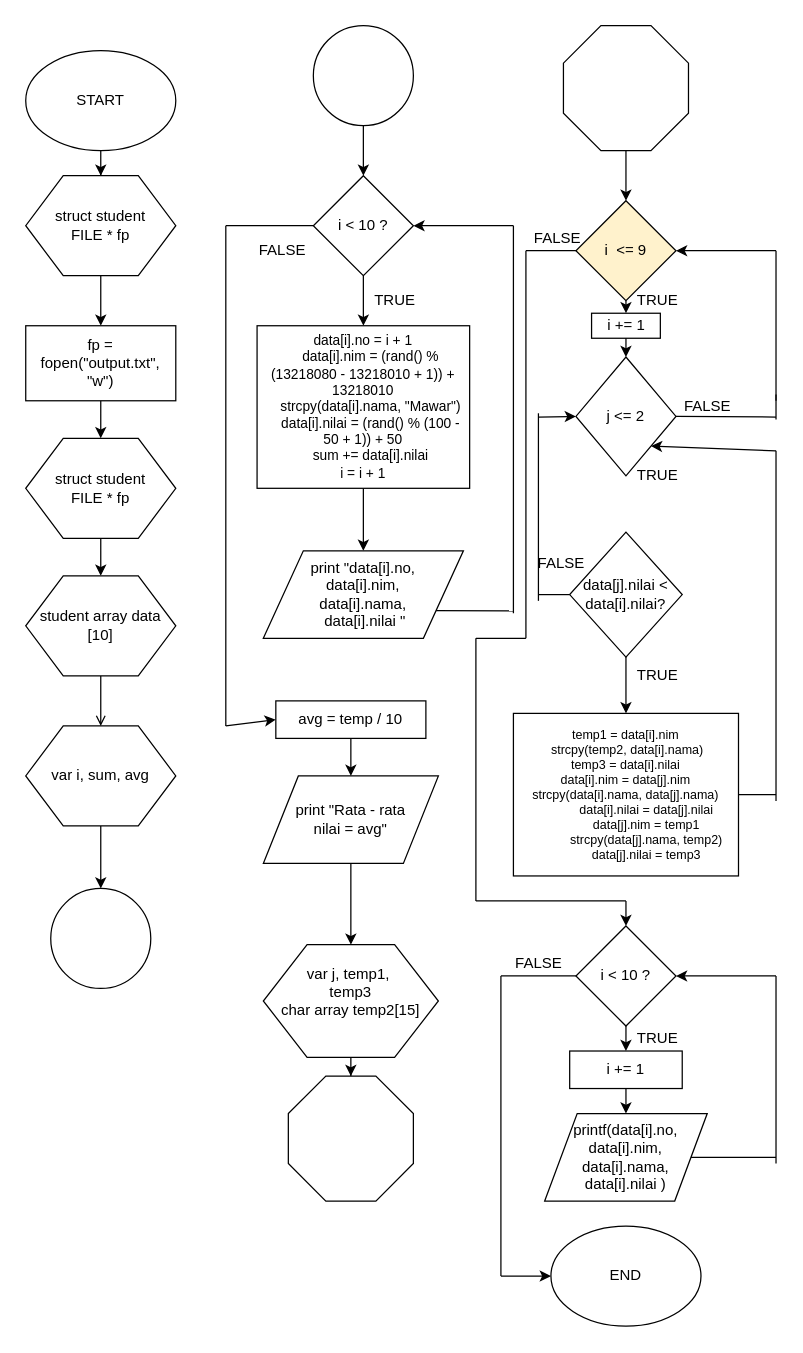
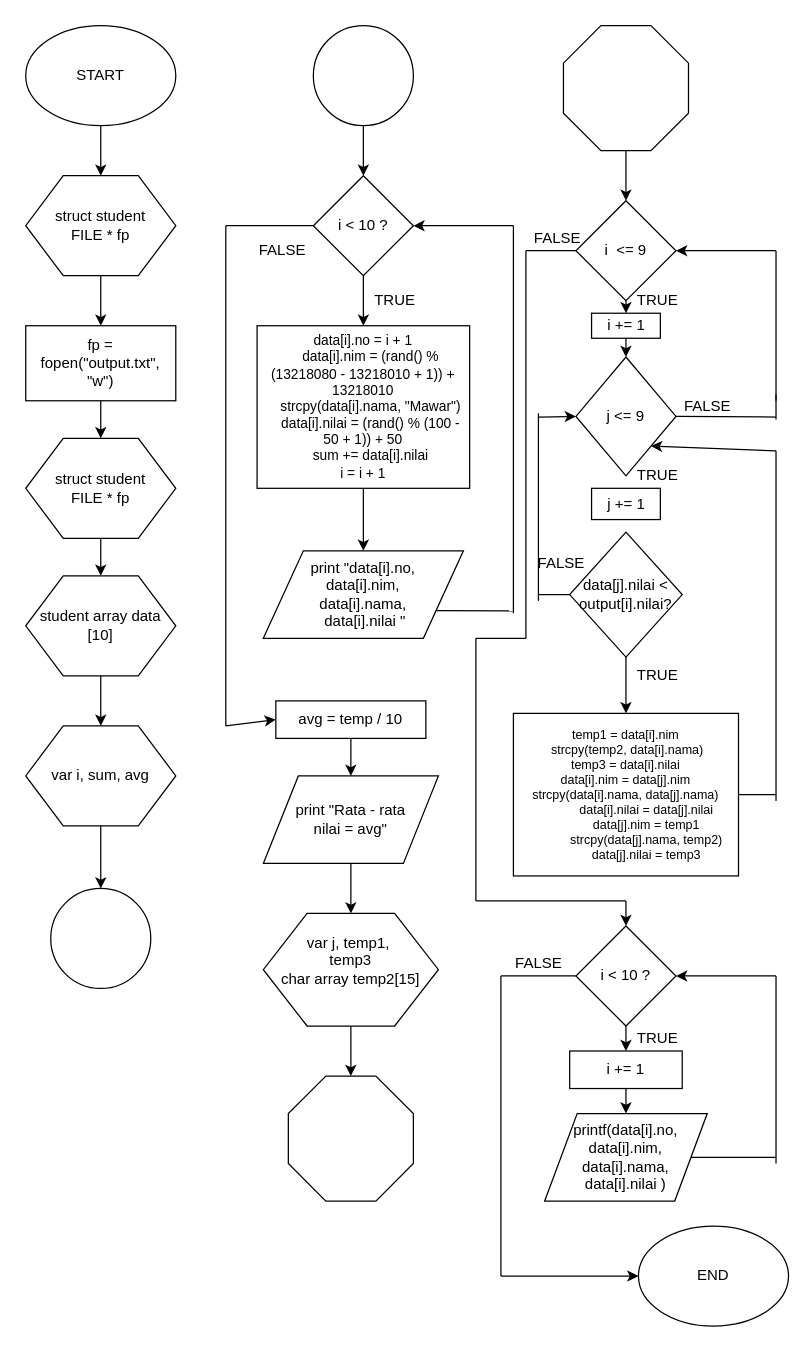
  <mxCell id="0" />
  <mxCell id="1" parent="0" />
  <mxCell id="2" value="" style="edgeStyle=orthogonalEdgeStyle;rounded=0;orthogonalLoop=1;jettySize=auto;html=1;" parent="1" source="3" target="5" edge="1"><mxGeometry relative="1" as="geometry" /></mxCell>
- <mxCell id="3" value="START" style="ellipse;whiteSpace=wrap;html=1;" parent="1" vertex="1"><mxGeometry x="20" y="40" width="120" height="80" as="geometry" /></mxCell>
+ <mxCell id="3" value="START" style="ellipse;whiteSpace=wrap;html=1;" parent="1" vertex="1"><mxGeometry x="20" y="20" width="120" height="80" as="geometry" /></mxCell>
  <mxCell id="4" value="" style="edgeStyle=orthogonalEdgeStyle;rounded=0;orthogonalLoop=1;jettySize=auto;html=1;" parent="1" source="5" target="7" edge="1"><mxGeometry relative="1" as="geometry" /></mxCell>
  <mxCell id="5" value="struct student&lt;br&gt;FILE * fp" style="shape=hexagon;perimeter=hexagonPerimeter2;whiteSpace=wrap;html=1;" parent="1" vertex="1"><mxGeometry x="20" y="140" width="120" height="80" as="geometry" /></mxCell>
  <mxCell id="6" value="" style="edgeStyle=orthogonalEdgeStyle;rounded=0;orthogonalLoop=1;jettySize=auto;html=1;" parent="1" source="7" target="9" edge="1"><mxGeometry relative="1" as="geometry" /></mxCell>
  <mxCell id="7" value="fp = fopen(&quot;output.txt&quot;, &quot;w&quot;)" style="rounded=0;whiteSpace=wrap;html=1;" parent="1" vertex="1"><mxGeometry x="20" y="260" width="120" height="60" as="geometry" /></mxCell>
  <mxCell id="8" value="" style="edgeStyle=orthogonalEdgeStyle;rounded=0;orthogonalLoop=1;jettySize=auto;html=1;" parent="1" source="9" target="11" edge="1"><mxGeometry relative="1" as="geometry" /></mxCell>
  <mxCell id="9" value="struct student&lt;br&gt;FILE * fp" style="shape=hexagon;perimeter=hexagonPerimeter2;whiteSpace=wrap;html=1;" parent="1" vertex="1"><mxGeometry x="20" y="350" width="120" height="80" as="geometry" /></mxCell>
- <mxCell id="10" value="" style="edgeStyle=orthogonalEdgeStyle;rounded=0;orthogonalLoop=1;jettySize=auto;html=1;endArrow=open;" parent="1" source="11" target="13" edge="1"><mxGeometry relative="1" as="geometry" /></mxCell>
+ <mxCell id="10" value="" style="edgeStyle=orthogonalEdgeStyle;rounded=0;orthogonalLoop=1;jettySize=auto;html=1;" parent="1" source="11" target="13" edge="1"><mxGeometry relative="1" as="geometry" /></mxCell>
  <mxCell id="11" value="student array data [10]" style="shape=hexagon;perimeter=hexagonPerimeter2;whiteSpace=wrap;html=1;" parent="1" vertex="1"><mxGeometry x="20" y="460" width="120" height="80" as="geometry" /></mxCell>
  <mxCell id="12" value="" style="edgeStyle=orthogonalEdgeStyle;rounded=0;orthogonalLoop=1;jettySize=auto;html=1;" parent="1" source="13" target="18" edge="1"><mxGeometry relative="1" as="geometry" /></mxCell>
  <mxCell id="13" value="var i, sum, avg" style="shape=hexagon;perimeter=hexagonPerimeter2;whiteSpace=wrap;html=1;" parent="1" vertex="1"><mxGeometry x="20" y="580" width="120" height="80" as="geometry" /></mxCell>
  <mxCell id="14" value="" style="edgeStyle=orthogonalEdgeStyle;rounded=0;orthogonalLoop=1;jettySize=auto;html=1;" parent="1" source="15" target="17" edge="1"><mxGeometry relative="1" as="geometry" /></mxCell>
  <mxCell id="15" value="i &amp;lt; 10 ?" style="rhombus;whiteSpace=wrap;html=1;" parent="1" vertex="1"><mxGeometry x="250" y="140" width="80" height="80" as="geometry" /></mxCell>
  <mxCell id="16" value="" style="edgeStyle=orthogonalEdgeStyle;rounded=0;orthogonalLoop=1;jettySize=auto;html=1;" parent="1" source="17" target="21" edge="1"><mxGeometry relative="1" as="geometry" /></mxCell>
  <mxCell id="17" value="&lt;div style=&quot;font-size: 11px&quot;&gt;&lt;font style=&quot;font-size: 11px&quot;&gt;data[i].no = i + 1&lt;/font&gt;&lt;/div&gt;&lt;div style=&quot;font-size: 11px&quot;&gt;&lt;font style=&quot;font-size: 11px&quot;&gt;&amp;nbsp; &amp;nbsp; data[i].nim = (rand() % (13218080 - 13218010 + 1)) + 13218010&lt;/font&gt;&lt;/div&gt;&lt;div style=&quot;font-size: 11px&quot;&gt;&lt;font style=&quot;font-size: 11px&quot;&gt;&amp;nbsp; &amp;nbsp; strcpy(data[i].nama, &quot;Mawar&quot;)&lt;/font&gt;&lt;/div&gt;&lt;div style=&quot;font-size: 11px&quot;&gt;&lt;font style=&quot;font-size: 11px&quot;&gt;&amp;nbsp; &amp;nbsp; data[i].nilai = (rand() % (100 - 50 + 1)) + 50&lt;/font&gt;&lt;/div&gt;&lt;div style=&quot;font-size: 11px&quot;&gt;&lt;font style=&quot;font-size: 11px&quot;&gt;&amp;nbsp; &amp;nbsp; sum += data[i].nilai&lt;/font&gt;&lt;/div&gt;&lt;div style=&quot;font-size: 11px&quot;&gt;&lt;font style=&quot;font-size: 11px&quot;&gt;i = i + 1&lt;/font&gt;&lt;/div&gt;" style="rounded=0;whiteSpace=wrap;html=1;" parent="1" vertex="1"><mxGeometry x="205" y="260" width="170" height="130" as="geometry" /></mxCell>
  <mxCell id="18" value="" style="ellipse;whiteSpace=wrap;html=1;aspect=fixed;" parent="1" vertex="1"><mxGeometry x="40" y="710" width="80" height="80" as="geometry" /></mxCell>
  <mxCell id="19" value="" style="edgeStyle=orthogonalEdgeStyle;rounded=0;orthogonalLoop=1;jettySize=auto;html=1;" parent="1" source="20" target="15" edge="1"><mxGeometry relative="1" as="geometry" /></mxCell>
  <mxCell id="20" value="" style="ellipse;whiteSpace=wrap;html=1;aspect=fixed;" parent="1" vertex="1"><mxGeometry x="250" y="20" width="80" height="80" as="geometry" /></mxCell>
  <mxCell id="21" value="&lt;span style=&quot;white-space: normal&quot;&gt;print &quot;data[i].no, &lt;br&gt;data[i].nim, &lt;br&gt;data[i].nama,&lt;br&gt;&amp;nbsp;data[i].nilai &quot;&lt;/span&gt;" style="shape=parallelogram;perimeter=parallelogramPerimeter;whiteSpace=wrap;html=1;" parent="1" vertex="1"><mxGeometry x="210" y="440" width="160" height="70" as="geometry" /></mxCell>
  <mxCell id="22" value="avg = temp / 10" style="rounded=0;whiteSpace=wrap;html=1;" parent="1" vertex="1"><mxGeometry x="220" y="560" width="120" height="30" as="geometry" /></mxCell>
  <mxCell id="23" value="" style="edgeStyle=orthogonalEdgeStyle;rounded=0;orthogonalLoop=1;jettySize=auto;html=1;" parent="1" source="24" target="26" edge="1"><mxGeometry relative="1" as="geometry" /></mxCell>
  <mxCell id="24" value="print &quot;Rata - rata &lt;br&gt;nilai = avg&quot;" style="shape=parallelogram;perimeter=parallelogramPerimeter;whiteSpace=wrap;html=1;" parent="1" vertex="1"><mxGeometry x="210" y="620" width="140" height="70" as="geometry" /></mxCell>
  <mxCell id="25" value="" style="edgeStyle=orthogonalEdgeStyle;rounded=0;orthogonalLoop=1;jettySize=auto;html=1;" parent="1" source="26" target="27" edge="1"><mxGeometry relative="1" as="geometry" /></mxCell>
- <mxCell id="26" value="&lt;div&gt;var j,&amp;nbsp;&lt;span&gt;temp1,&amp;nbsp;&lt;/span&gt;&lt;/div&gt;temp3&lt;div&gt;char array temp2[15]&lt;/div&gt;&lt;div&gt;&lt;br&gt;&lt;/div&gt;" style="shape=hexagon;perimeter=hexagonPerimeter2;whiteSpace=wrap;html=1;" parent="1" vertex="1"><mxGeometry x="210" y="755" width="140" height="90" as="geometry" /></mxCell>
+ <mxCell id="26" value="&lt;div&gt;var j,&amp;nbsp;&lt;span&gt;temp1,&amp;nbsp;&lt;/span&gt;&lt;/div&gt;temp3&lt;div&gt;char array temp2[15]&lt;/div&gt;&lt;div&gt;&lt;br&gt;&lt;/div&gt;" style="shape=hexagon;perimeter=hexagonPerimeter2;whiteSpace=wrap;html=1;" parent="1" vertex="1"><mxGeometry x="210" y="730" width="140" height="90" as="geometry" /></mxCell>
  <mxCell id="27" value="" style="whiteSpace=wrap;html=1;shape=mxgraph.basic.octagon2;align=center;verticalAlign=middle;dx=15;" parent="1" vertex="1"><mxGeometry x="230" y="860" width="100" height="100" as="geometry" /></mxCell>
  <mxCell id="28" value="" style="edgeStyle=orthogonalEdgeStyle;rounded=0;orthogonalLoop=1;jettySize=auto;html=1;" parent="1" source="29" target="30" edge="1"><mxGeometry relative="1" as="geometry" /></mxCell>
  <mxCell id="29" value="" style="whiteSpace=wrap;html=1;shape=mxgraph.basic.octagon2;align=center;verticalAlign=middle;dx=15;" parent="1" vertex="1"><mxGeometry x="450" y="20" width="100" height="100" as="geometry" /></mxCell>
- <mxCell id="30" value="i&amp;nbsp; &amp;lt;= 9" style="rhombus;whiteSpace=wrap;html=1;fillColor=#fff2cc;" parent="1" vertex="1"><mxGeometry x="460" y="160" width="80" height="80" as="geometry" /></mxCell>
- <mxCell id="31" value="j &amp;lt;= 2" style="rhombus;whiteSpace=wrap;html=1;" parent="1" vertex="1"><mxGeometry x="460" y="285" width="80" height="95" as="geometry" /></mxCell>
+ <mxCell id="30" value="i&amp;nbsp; &amp;lt;= 9" style="rhombus;whiteSpace=wrap;html=1;" parent="1" vertex="1"><mxGeometry x="460" y="160" width="80" height="80" as="geometry" /></mxCell>
+ <mxCell id="31" value="j &amp;lt;= 9" style="rhombus;whiteSpace=wrap;html=1;" parent="1" vertex="1"><mxGeometry x="460" y="285" width="80" height="95" as="geometry" /></mxCell>
  <mxCell id="32" value="" style="edgeStyle=orthogonalEdgeStyle;rounded=0;orthogonalLoop=1;jettySize=auto;html=1;" parent="1" source="33" target="34" edge="1"><mxGeometry relative="1" as="geometry" /></mxCell>
- <mxCell id="33" value="data[j].nilai &amp;lt; data[i].nilai?" style="rhombus;whiteSpace=wrap;html=1;" parent="1" vertex="1"><mxGeometry x="455" y="425" width="90" height="100" as="geometry" /></mxCell>
+ <mxCell id="33" value="data[j].nilai &amp;lt; output[i].nilai?" style="rhombus;whiteSpace=wrap;html=1;" parent="1" vertex="1"><mxGeometry x="455" y="425" width="90" height="100" as="geometry" /></mxCell>
  <mxCell id="34" value="&lt;div style=&quot;font-size: 10px&quot;&gt;&lt;div&gt;temp1 = data[i].nim&lt;/div&gt;&lt;div&gt;&amp;nbsp;strcpy(temp2, data[i].nama)&lt;/div&gt;&lt;div&gt;temp3 = data[i].nilai&lt;/div&gt;&lt;div&gt;data[i].nim = data[j].nim&lt;/div&gt;&lt;div&gt;strcpy(data[i].nama, data[j].nama)&lt;/div&gt;&lt;div&gt;&amp;nbsp; &amp;nbsp; &amp;nbsp; &amp;nbsp; &amp;nbsp; &amp;nbsp; data[i].nilai = data[j].nilai&lt;/div&gt;&lt;div&gt;&amp;nbsp; &amp;nbsp; &amp;nbsp; &amp;nbsp; &amp;nbsp; &amp;nbsp; data[j].nim = temp1&lt;/div&gt;&lt;div&gt;&amp;nbsp; &amp;nbsp; &amp;nbsp; &amp;nbsp; &amp;nbsp; &amp;nbsp; strcpy(data[j].nama, temp2)&lt;/div&gt;&lt;div&gt;&amp;nbsp; &amp;nbsp; &amp;nbsp; &amp;nbsp; &amp;nbsp; &amp;nbsp; data[j].nilai = temp3&lt;/div&gt;&lt;/div&gt;" style="rounded=0;whiteSpace=wrap;html=1;" parent="1" vertex="1"><mxGeometry x="410" y="570" width="180" height="130" as="geometry" /></mxCell>
  <mxCell id="35" value="i &amp;lt; 10 ?" style="rhombus;whiteSpace=wrap;html=1;" parent="1" vertex="1"><mxGeometry x="460" y="740" width="80" height="80" as="geometry" /></mxCell>
  <mxCell id="36" value="printf(data[i].no, data[i].nim, data[i].nama, data[i].nilai )" style="shape=parallelogram;perimeter=parallelogramPerimeter;whiteSpace=wrap;html=1;" parent="1" vertex="1"><mxGeometry x="435" y="890" width="130" height="70" as="geometry" /></mxCell>
  <mxCell id="37" value="TRUE" style="text;html=1;align=center;verticalAlign=middle;resizable=0;points=[];autosize=1;" parent="1" vertex="1"><mxGeometry x="290" y="230" width="50" height="20" as="geometry" /></mxCell>
  <mxCell id="38" value="" style="endArrow=none;html=1;exitX=1;exitY=0.75;exitDx=0;exitDy=0;" parent="1" source="21" edge="1"><mxGeometry width="50" height="50" relative="1" as="geometry"><mxPoint x="380" y="510" as="sourcePoint" /><mxPoint x="410" y="488" as="targetPoint" /></mxGeometry></mxCell>
  <mxCell id="39" value="" style="endArrow=none;html=1;" parent="1" edge="1"><mxGeometry width="50" height="50" relative="1" as="geometry"><mxPoint x="410" y="490" as="sourcePoint" /><mxPoint x="410" y="180" as="targetPoint" /></mxGeometry></mxCell>
  <mxCell id="40" value="" style="endArrow=classic;html=1;entryX=1;entryY=0.5;entryDx=0;entryDy=0;" parent="1" target="15" edge="1"><mxGeometry width="50" height="50" relative="1" as="geometry"><mxPoint x="410" y="180" as="sourcePoint" /><mxPoint x="400" y="150" as="targetPoint" /></mxGeometry></mxCell>
  <mxCell id="41" value="" style="endArrow=classic;html=1;exitX=0.5;exitY=1;exitDx=0;exitDy=0;entryX=0.5;entryY=0;entryDx=0;entryDy=0;" parent="1" source="22" target="24" edge="1"><mxGeometry width="50" height="50" relative="1" as="geometry"><mxPoint x="340" y="640" as="sourcePoint" /><mxPoint x="390" y="590" as="targetPoint" /></mxGeometry></mxCell>
  <mxCell id="42" value="" style="endArrow=none;html=1;entryX=0;entryY=0.5;entryDx=0;entryDy=0;" parent="1" target="15" edge="1"><mxGeometry width="50" height="50" relative="1" as="geometry"><mxPoint x="180" y="180" as="sourcePoint" /><mxPoint x="240" y="140" as="targetPoint" /></mxGeometry></mxCell>
  <mxCell id="43" value="" style="endArrow=none;html=1;" parent="1" edge="1"><mxGeometry width="50" height="50" relative="1" as="geometry"><mxPoint x="180" y="580" as="sourcePoint" /><mxPoint x="180" y="180" as="targetPoint" /></mxGeometry></mxCell>
  <mxCell id="44" value="" style="endArrow=classic;html=1;entryX=0;entryY=0.5;entryDx=0;entryDy=0;" parent="1" target="22" edge="1"><mxGeometry width="50" height="50" relative="1" as="geometry"><mxPoint x="180" y="580" as="sourcePoint" /><mxPoint x="230" y="520" as="targetPoint" /></mxGeometry></mxCell>
  <mxCell id="45" value="FALSE" style="text;html=1;align=center;verticalAlign=middle;resizable=0;points=[];autosize=1;" parent="1" vertex="1"><mxGeometry x="200" y="190" width="50" height="20" as="geometry" /></mxCell>
  <mxCell id="46" value="" style="endArrow=none;html=1;exitX=1;exitY=0.5;exitDx=0;exitDy=0;" parent="1" source="31" edge="1"><mxGeometry width="50" height="50" relative="1" as="geometry"><mxPoint x="570" y="340" as="sourcePoint" /><mxPoint x="620" y="333" as="targetPoint" /></mxGeometry></mxCell>
  <mxCell id="47" value="" style="endArrow=none;html=1;" parent="1" edge="1"><mxGeometry width="50" height="50" relative="1" as="geometry"><mxPoint x="620" y="320" as="sourcePoint" /><mxPoint x="620" y="200" as="targetPoint" /><Array as="points"><mxPoint x="620" y="280" /></Array></mxGeometry></mxCell>
  <mxCell id="48" value="" style="endArrow=classic;html=1;entryX=1;entryY=0.5;entryDx=0;entryDy=0;" parent="1" target="30" edge="1"><mxGeometry width="50" height="50" relative="1" as="geometry"><mxPoint x="620" y="200" as="sourcePoint" /><mxPoint x="630" y="170" as="targetPoint" /></mxGeometry></mxCell>
  <mxCell id="49" value="" style="endArrow=none;html=1;" parent="1" edge="1"><mxGeometry width="50" height="50" relative="1" as="geometry"><mxPoint x="620" y="335" as="sourcePoint" /><mxPoint x="620" y="315" as="targetPoint" /></mxGeometry></mxCell>
  <mxCell id="50" value="FALSE" style="text;html=1;align=center;verticalAlign=middle;resizable=0;points=[];autosize=1;" parent="1" vertex="1"><mxGeometry x="540" y="315" width="50" height="20" as="geometry" /></mxCell>
  <mxCell id="51" value="" style="endArrow=none;html=1;" parent="1" target="33" edge="1"><mxGeometry width="50" height="50" relative="1" as="geometry"><mxPoint x="430" y="475" as="sourcePoint" /><mxPoint x="470" y="410" as="targetPoint" /></mxGeometry></mxCell>
  <mxCell id="52" value="" style="endArrow=none;html=1;" parent="1" edge="1"><mxGeometry width="50" height="50" relative="1" as="geometry"><mxPoint x="430" y="480" as="sourcePoint" /><mxPoint x="430" y="330" as="targetPoint" /></mxGeometry></mxCell>
  <mxCell id="53" value="" style="endArrow=classic;html=1;entryX=0;entryY=0.5;entryDx=0;entryDy=0;" parent="1" target="31" edge="1"><mxGeometry width="50" height="50" relative="1" as="geometry"><mxPoint x="430" y="333" as="sourcePoint" /><mxPoint x="470" y="290" as="targetPoint" /></mxGeometry></mxCell>
  <mxCell id="54" value="FALSE" style="text;html=1;align=center;verticalAlign=middle;resizable=0;points=[];autosize=1;" parent="1" vertex="1"><mxGeometry x="422.5" y="440" width="50" height="20" as="geometry" /></mxCell>
  <mxCell id="55" value="TRUE" style="text;html=1;align=center;verticalAlign=middle;resizable=0;points=[];autosize=1;" parent="1" vertex="1"><mxGeometry x="500" y="530" width="50" height="20" as="geometry" /></mxCell>
  <mxCell id="56" value="" style="endArrow=none;html=1;entryX=0;entryY=0.5;entryDx=0;entryDy=0;" parent="1" target="30" edge="1"><mxGeometry width="50" height="50" relative="1" as="geometry"><mxPoint x="420" y="200" as="sourcePoint" /><mxPoint x="460" y="180" as="targetPoint" /></mxGeometry></mxCell>
  <mxCell id="57" value="" style="endArrow=none;html=1;" parent="1" edge="1"><mxGeometry width="50" height="50" relative="1" as="geometry"><mxPoint x="420" y="510" as="sourcePoint" /><mxPoint x="420" y="200" as="targetPoint" /></mxGeometry></mxCell>
  <mxCell id="58" value="" style="endArrow=none;html=1;" parent="1" edge="1"><mxGeometry width="50" height="50" relative="1" as="geometry"><mxPoint x="380" y="510" as="sourcePoint" /><mxPoint x="420" y="510" as="targetPoint" /></mxGeometry></mxCell>
  <mxCell id="59" value="" style="endArrow=none;html=1;" parent="1" edge="1"><mxGeometry width="50" height="50" relative="1" as="geometry"><mxPoint x="380" y="720" as="sourcePoint" /><mxPoint x="380" y="510" as="targetPoint" /></mxGeometry></mxCell>
  <mxCell id="60" value="" style="endArrow=none;html=1;" parent="1" edge="1"><mxGeometry width="50" height="50" relative="1" as="geometry"><mxPoint x="380" y="720" as="sourcePoint" /><mxPoint x="500" y="720" as="targetPoint" /></mxGeometry></mxCell>
  <mxCell id="61" value="" style="endArrow=classic;html=1;entryX=0.5;entryY=0;entryDx=0;entryDy=0;" parent="1" target="35" edge="1"><mxGeometry width="50" height="50" relative="1" as="geometry"><mxPoint x="500" y="720" as="sourcePoint" /><mxPoint x="600" y="690" as="targetPoint" /></mxGeometry></mxCell>
  <mxCell id="62" value="FALSE" style="text;html=1;align=center;verticalAlign=middle;resizable=0;points=[];autosize=1;" parent="1" vertex="1"><mxGeometry x="420" y="180" width="50" height="20" as="geometry" /></mxCell>
  <mxCell id="63" value="" style="endArrow=none;html=1;exitX=1;exitY=0.5;exitDx=0;exitDy=0;" parent="1" source="36" edge="1"><mxGeometry width="50" height="50" relative="1" as="geometry"><mxPoint x="590" y="910" as="sourcePoint" /><mxPoint x="620" y="925" as="targetPoint" /></mxGeometry></mxCell>
  <mxCell id="64" value="" style="endArrow=none;html=1;" parent="1" edge="1"><mxGeometry width="50" height="50" relative="1" as="geometry"><mxPoint x="620" y="930" as="sourcePoint" /><mxPoint x="620" y="780" as="targetPoint" /><Array as="points"><mxPoint x="620" y="850" /></Array></mxGeometry></mxCell>
  <mxCell id="65" value="" style="endArrow=classic;html=1;entryX=1;entryY=0.5;entryDx=0;entryDy=0;" parent="1" target="35" edge="1"><mxGeometry width="50" height="50" relative="1" as="geometry"><mxPoint x="620" y="780" as="sourcePoint" /><mxPoint x="550" y="775" as="targetPoint" /></mxGeometry></mxCell>
- <mxCell id="66" value="END" style="ellipse;whiteSpace=wrap;html=1;" parent="1" vertex="1"><mxGeometry x="440" y="980" width="120" height="80" as="geometry" /></mxCell>
+ <mxCell id="66" value="END" style="ellipse;whiteSpace=wrap;html=1;" parent="1" vertex="1"><mxGeometry x="510" y="980" width="120" height="80" as="geometry" /></mxCell>
  <mxCell id="67" value="" style="endArrow=none;html=1;entryX=0;entryY=0.5;entryDx=0;entryDy=0;" parent="1" target="35" edge="1"><mxGeometry width="50" height="50" relative="1" as="geometry"><mxPoint x="400" y="780" as="sourcePoint" /><mxPoint x="450" y="750" as="targetPoint" /></mxGeometry></mxCell>
  <mxCell id="68" value="" style="endArrow=none;html=1;" parent="1" edge="1"><mxGeometry width="50" height="50" relative="1" as="geometry"><mxPoint x="400" y="1020" as="sourcePoint" /><mxPoint x="400" y="780" as="targetPoint" /></mxGeometry></mxCell>
  <mxCell id="69" value="" style="endArrow=classic;html=1;entryX=0;entryY=0.5;entryDx=0;entryDy=0;" parent="1" target="66" edge="1"><mxGeometry width="50" height="50" relative="1" as="geometry"><mxPoint x="400" y="1020" as="sourcePoint" /><mxPoint x="460" y="960" as="targetPoint" /></mxGeometry></mxCell>
  <mxCell id="70" value="FALSE" style="text;html=1;align=center;verticalAlign=middle;resizable=0;points=[];autosize=1;" parent="1" vertex="1"><mxGeometry x="405" y="760" width="50" height="20" as="geometry" /></mxCell>
  <mxCell id="71" value="i += 1" style="rounded=0;whiteSpace=wrap;html=1;" vertex="1" parent="1"><mxGeometry x="472.5" y="250" width="55" height="20" as="geometry" /></mxCell>
  <mxCell id="72" value="" style="endArrow=classic;html=1;exitX=0.5;exitY=1;exitDx=0;exitDy=0;entryX=0.5;entryY=0;entryDx=0;entryDy=0;" edge="1" parent="1" source="30" target="71"><mxGeometry width="50" height="50" relative="1" as="geometry"><mxPoint x="530" y="270" as="sourcePoint" /><mxPoint x="580" y="220" as="targetPoint" /></mxGeometry></mxCell>
  <mxCell id="73" value="" style="endArrow=classic;html=1;exitX=0.5;exitY=1;exitDx=0;exitDy=0;entryX=0.5;entryY=0;entryDx=0;entryDy=0;" edge="1" parent="1" source="71" target="31"><mxGeometry width="50" height="50" relative="1" as="geometry"><mxPoint x="580" y="290" as="sourcePoint" /><mxPoint x="630" y="240" as="targetPoint" /></mxGeometry></mxCell>
  <mxCell id="74" value="TRUE" style="text;html=1;align=center;verticalAlign=middle;resizable=0;points=[];autosize=1;" vertex="1" parent="1"><mxGeometry x="500" y="230" width="50" height="20" as="geometry" /></mxCell>
+ <mxCell id="75" value="j += 1" style="rounded=0;whiteSpace=wrap;html=1;" vertex="1" parent="1"><mxGeometry x="472.5" y="390" width="55" height="25" as="geometry" /></mxCell>
  <mxCell id="76" value="" style="endArrow=none;html=1;exitX=1;exitY=0.5;exitDx=0;exitDy=0;" edge="1" parent="1" source="34"><mxGeometry width="50" height="50" relative="1" as="geometry"><mxPoint x="620" y="640" as="sourcePoint" /><mxPoint x="620" y="635" as="targetPoint" /></mxGeometry></mxCell>
  <mxCell id="77" value="" style="endArrow=none;html=1;" edge="1" parent="1"><mxGeometry width="50" height="50" relative="1" as="geometry"><mxPoint x="620" y="640" as="sourcePoint" /><mxPoint x="620" y="360" as="targetPoint" /></mxGeometry></mxCell>
  <mxCell id="78" value="" style="endArrow=classic;html=1;entryX=1;entryY=1;entryDx=0;entryDy=0;" edge="1" parent="1" target="31"><mxGeometry width="50" height="50" relative="1" as="geometry"><mxPoint x="620" y="360" as="sourcePoint" /><mxPoint x="600" y="340" as="targetPoint" /></mxGeometry></mxCell>
  <mxCell id="79" value="TRUE" style="text;html=1;align=center;verticalAlign=middle;resizable=0;points=[];autosize=1;" vertex="1" parent="1"><mxGeometry x="500" y="370" width="50" height="20" as="geometry" /></mxCell>
  <mxCell id="80" value="i += 1" style="rounded=0;whiteSpace=wrap;html=1;" vertex="1" parent="1"><mxGeometry x="455" y="840" width="90" height="30" as="geometry" /></mxCell>
  <mxCell id="81" value="" style="endArrow=classic;html=1;exitX=0.5;exitY=1;exitDx=0;exitDy=0;entryX=0.5;entryY=0;entryDx=0;entryDy=0;" edge="1" parent="1" source="35" target="80"><mxGeometry width="50" height="50" relative="1" as="geometry"><mxPoint x="550" y="850" as="sourcePoint" /><mxPoint x="600" y="800" as="targetPoint" /></mxGeometry></mxCell>
  <mxCell id="82" value="" style="endArrow=classic;html=1;exitX=0.5;exitY=1;exitDx=0;exitDy=0;entryX=0.5;entryY=0;entryDx=0;entryDy=0;" edge="1" parent="1" source="80" target="36"><mxGeometry width="50" height="50" relative="1" as="geometry"><mxPoint x="580" y="880" as="sourcePoint" /><mxPoint x="630" y="830" as="targetPoint" /></mxGeometry></mxCell>
  <mxCell id="83" value="TRUE" style="text;html=1;align=center;verticalAlign=middle;resizable=0;points=[];autosize=1;" vertex="1" parent="1"><mxGeometry x="500" y="820" width="50" height="20" as="geometry" /></mxCell>
